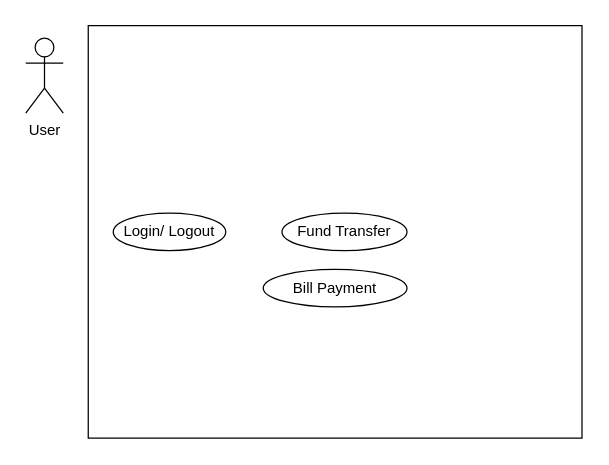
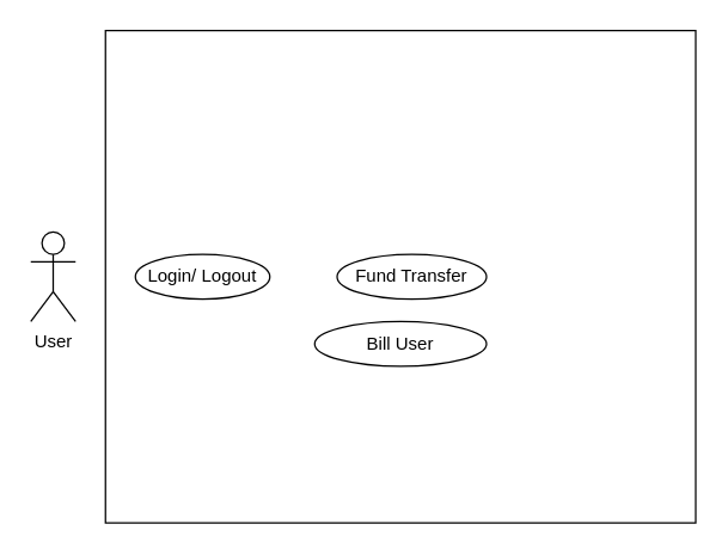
  <mxCell id="0" />
  <mxCell id="1" parent="0" />
- <mxCell id="2" value="User" style="shape=umlActor;verticalLabelPosition=bottom;verticalAlign=top;html=1;" vertex="1" parent="1"><mxGeometry x="20" y="30" width="30" height="60" as="geometry" /></mxCell>
+ <mxCell id="2" value="User" style="shape=umlActor;verticalLabelPosition=bottom;verticalAlign=top;html=1;" vertex="1" parent="1"><mxGeometry x="20" y="155" width="30" height="60" as="geometry" /></mxCell>
  <mxCell id="3" value="" style="verticalLabelPosition=bottom;verticalAlign=top;html=1;shape=mxgraph.basic.rect;fillColor2=none;strokeWidth=1;size=20;indent=5;" vertex="1" parent="1"><mxGeometry x="70" y="20" width="395" height="330" as="geometry" /></mxCell>
  <mxCell id="4" value="Login/ Logout" style="ellipse;whiteSpace=wrap;html=1;" vertex="1" parent="1"><mxGeometry x="90" y="170" width="90" height="30" as="geometry" /></mxCell>
  <mxCell id="5" value="Fund Transfer" style="ellipse;whiteSpace=wrap;html=1;" vertex="1" parent="1"><mxGeometry x="225" y="170" width="100" height="30" as="geometry" /></mxCell>
- <mxCell id="6" value="Bill Payment" style="ellipse;whiteSpace=wrap;html=1;" vertex="1" parent="1"><mxGeometry x="210" y="215" width="115" height="30" as="geometry" /></mxCell>
+ <mxCell id="6" value="Bill User" style="ellipse;whiteSpace=wrap;html=1;" vertex="1" parent="1"><mxGeometry x="210" y="215" width="115" height="30" as="geometry" /></mxCell>
